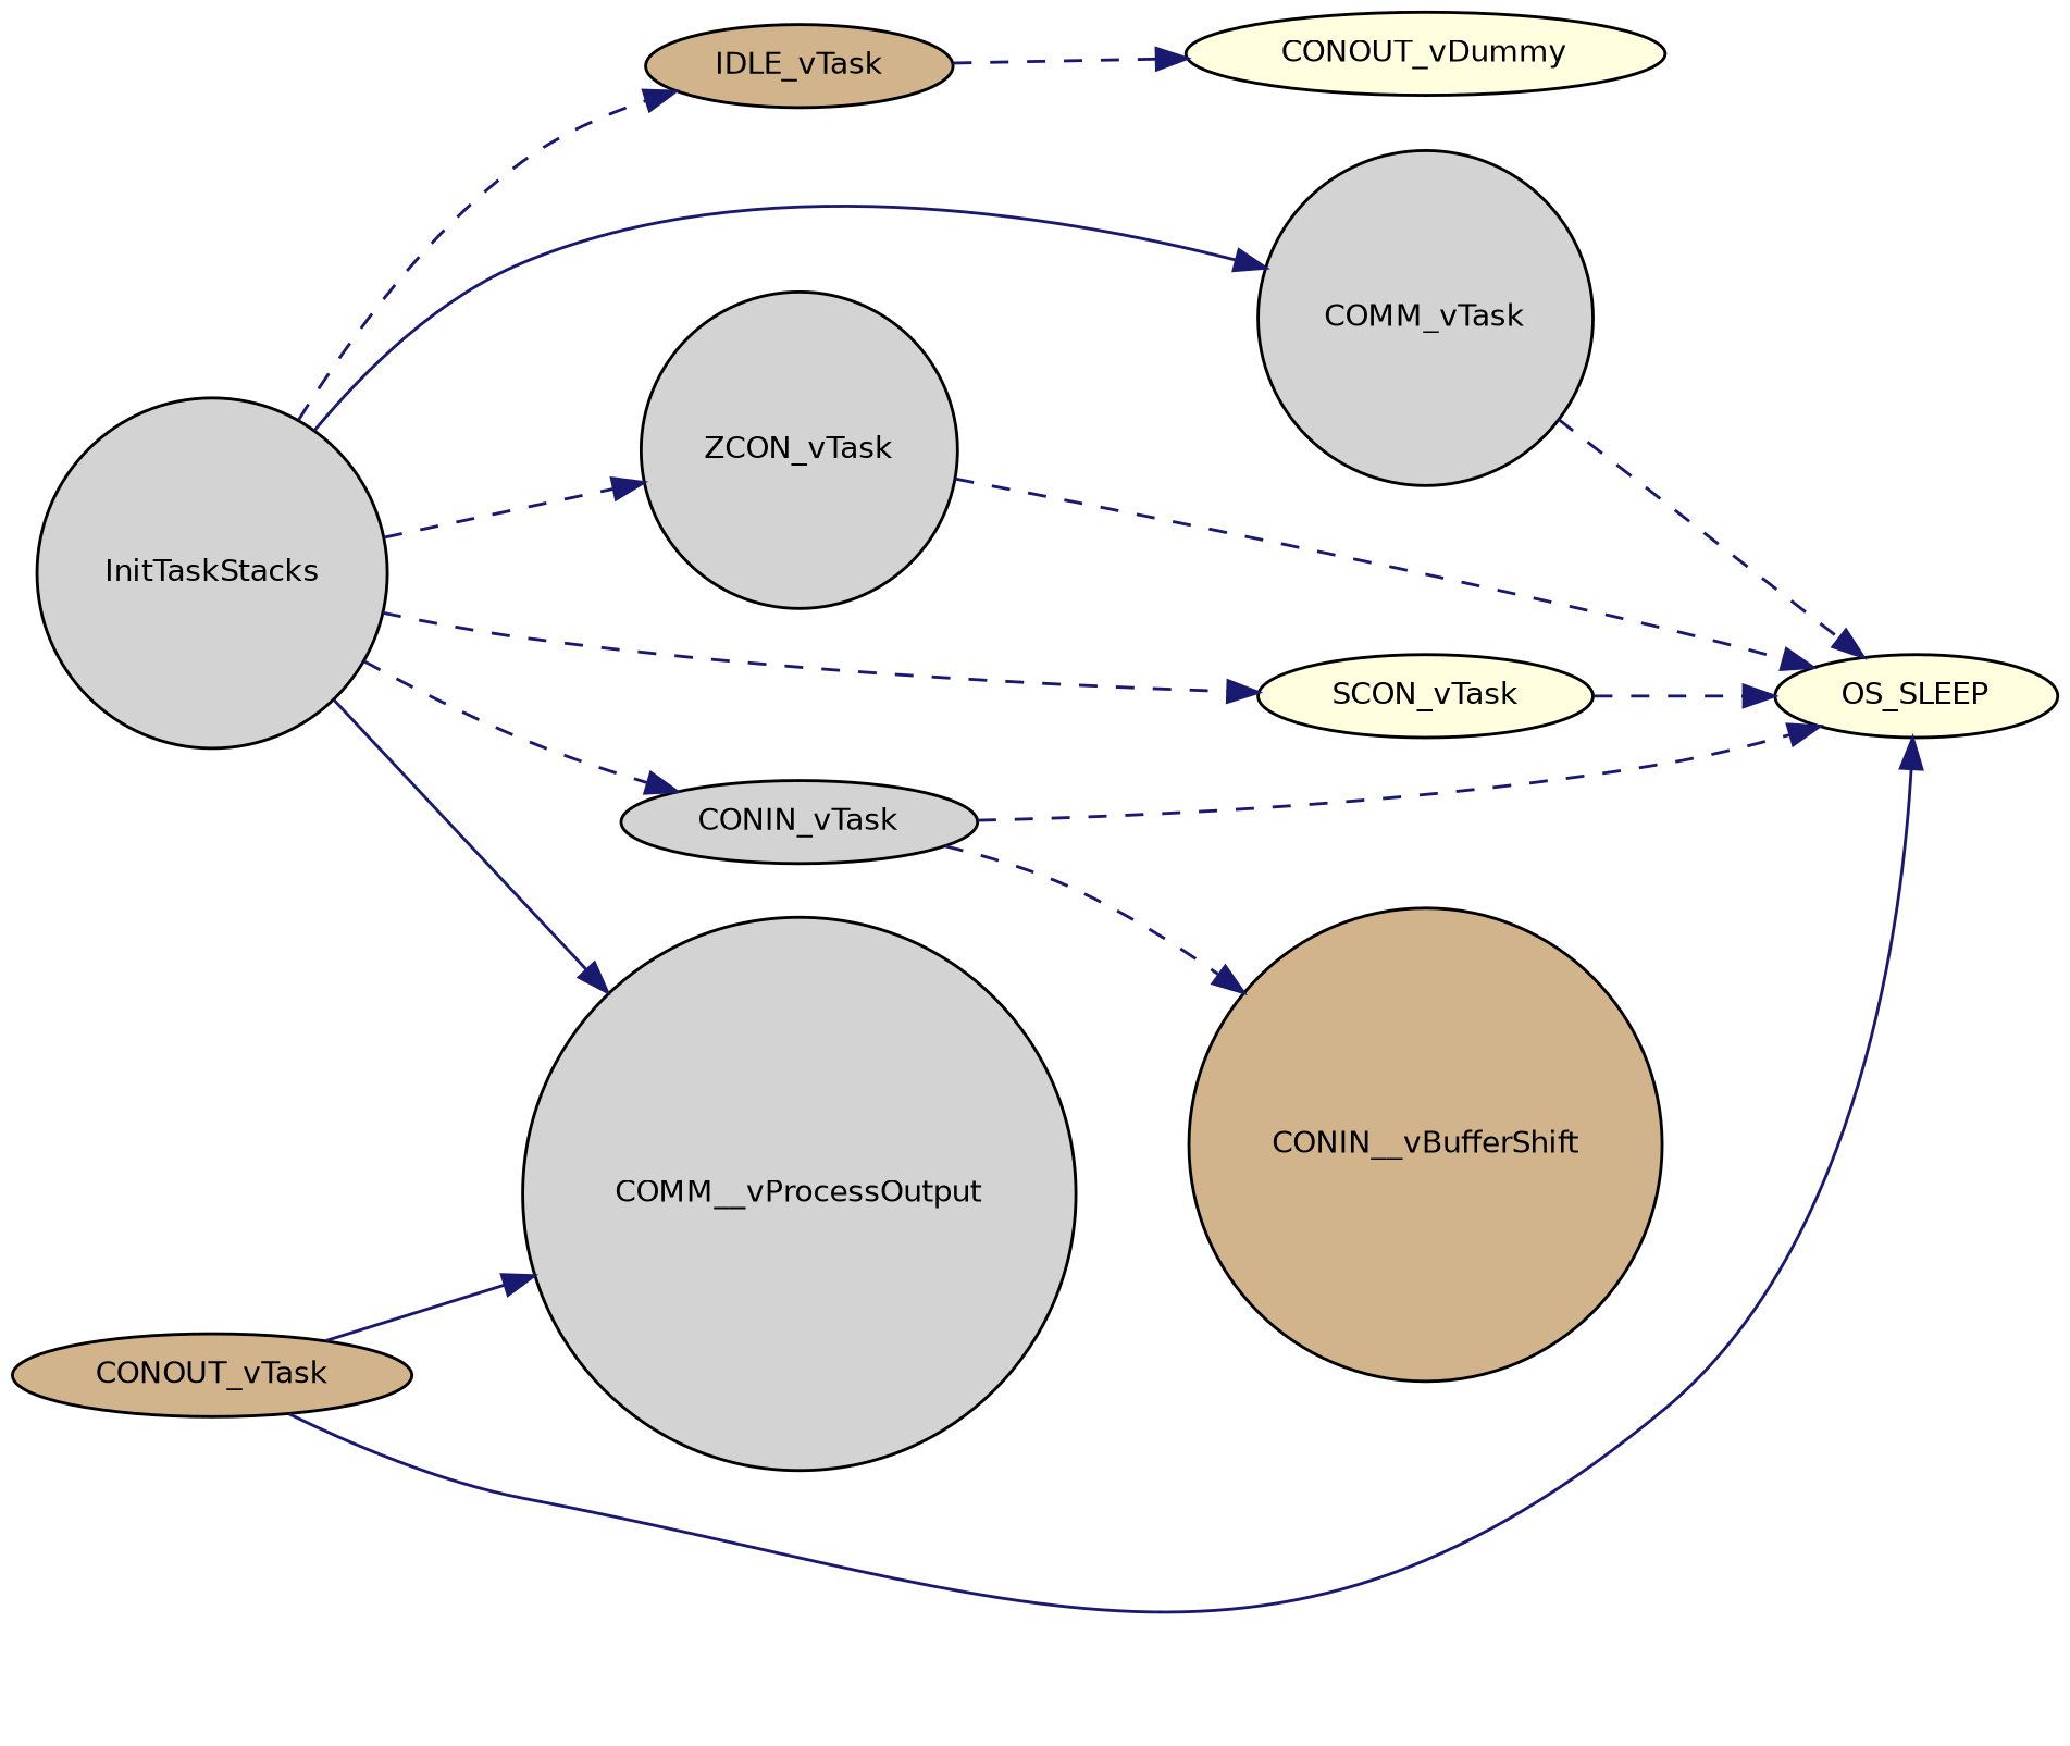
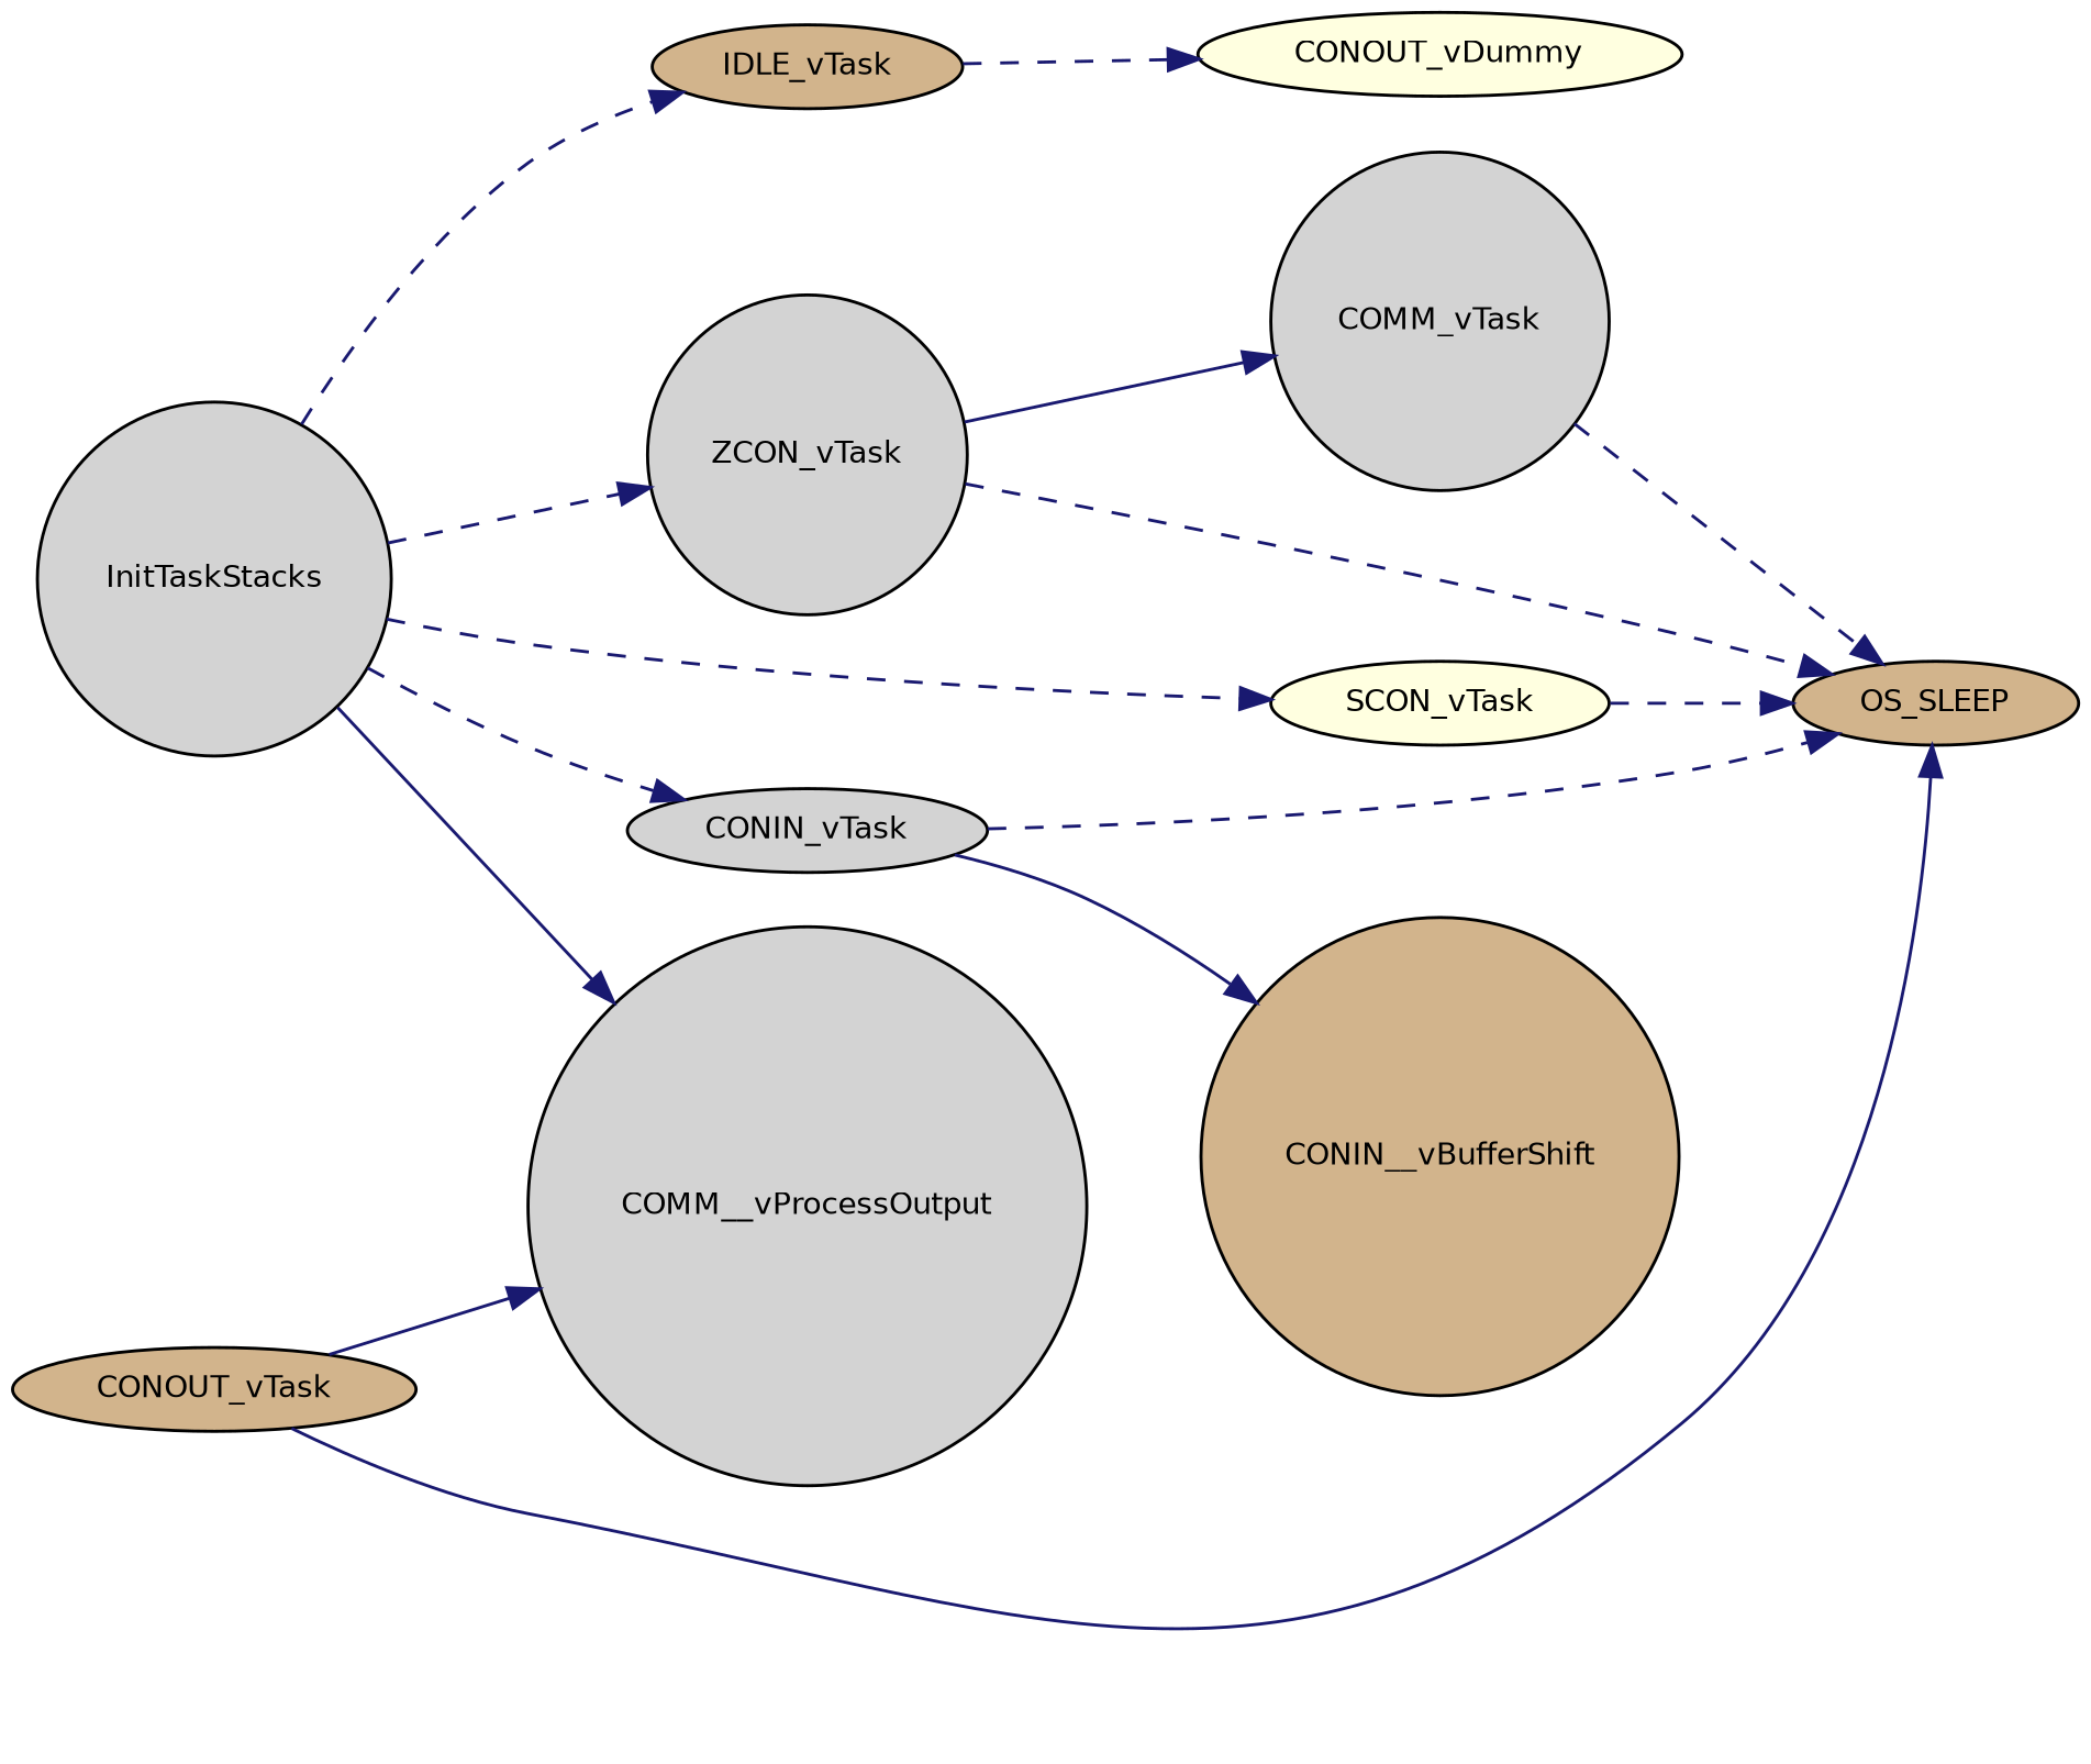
  digraph {
    rankdir=LR
    node [color=black fillcolor=lightgrey fontname=Helvetica fontsize=10 shape=ellipse style=filled]
    edge [color=midnightblue fontname=Helvetica fontsize=10 labelfontname=Helvetica labelfontsize=10 style=dashed]
    n1 [fontcolor=black height=0.2 label=InitTaskStacks shape=circle width=0.4]
    n2 [fillcolor=tan height=0.2 label=IDLE_vTask width=0.4]
    n3 [height=0.2 label=ZCON_vTask shape=circle width=0.4]
    n4 [fillcolor=lightyellow height=0.2 label=SCON_vTask width=0.4]
    n5 [height=0.2 label=CONIN_vTask width=0.4]
    n6 [height=0.2 label=COMM_vTask shape=circle width=0.4]
    n7 [height=0.2 label=COMM__vProcessOutput shape=circle width=0.4]
    n8 [fillcolor=lightyellow height=0.2 label=CONOUT_vDummy width=0.4]
-   n9 [fillcolor=lightyellow height=0.2 label=OS_SLEEP width=0.4]
+   n9 [fillcolor=tan height=0.2 label=OS_SLEEP width=0.4]
    n10 [fillcolor=tan height=0.2 label=CONIN__vBufferShift shape=circle width=0.4]
    n11 [fillcolor=tan height=0.2 label=CONOUT_vTask width=0.4]
    n1 -> n2
    n1 -> n3
    n1 -> n4
    n1 -> n5
-   n1 -> n6 [style=solid]
+   n3 -> n6 [style=solid]
    n1 -> n7 [style=solid]
    n2 -> n8
    n3 -> n9
    n4 -> n9
    n5 -> n9
-   n5 -> n10
+   n5 -> n10 [style=solid]
    n6 -> n9
    n11 -> n7 [style=solid]
    n11 -> n9 [style=solid]
  }
